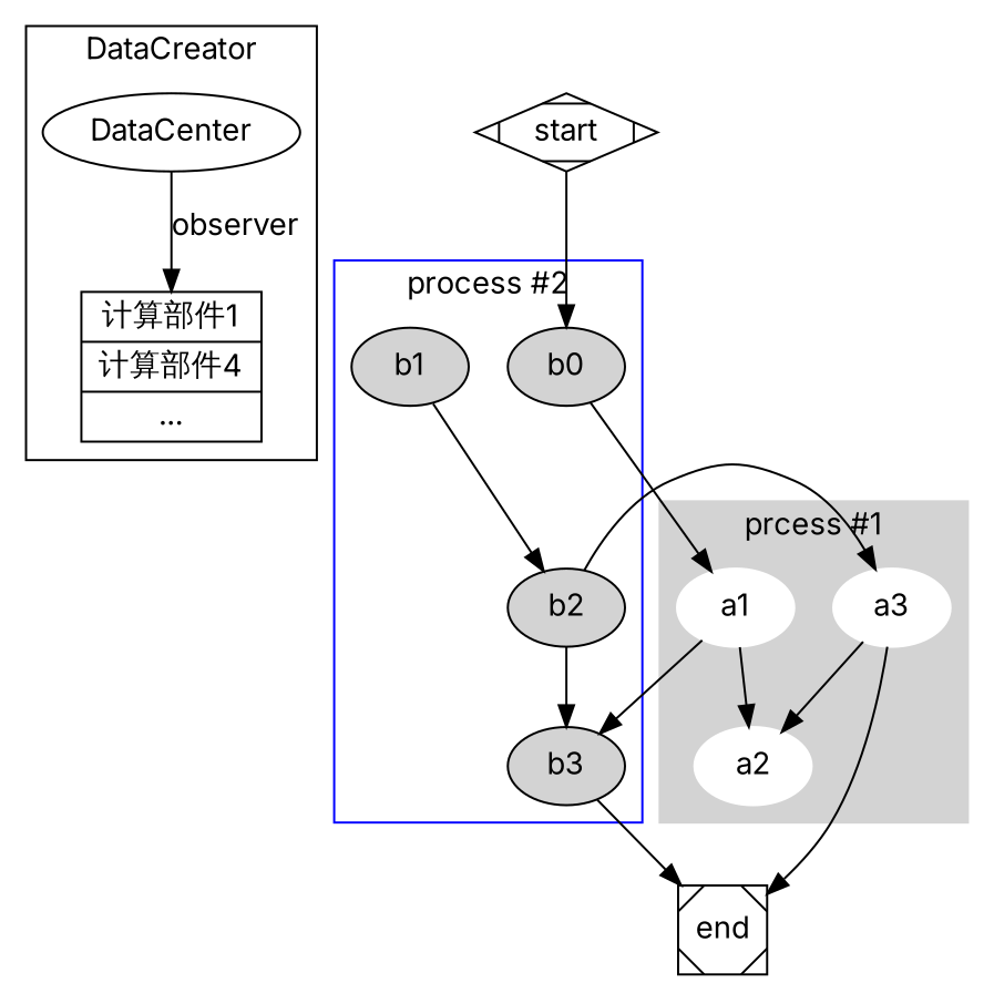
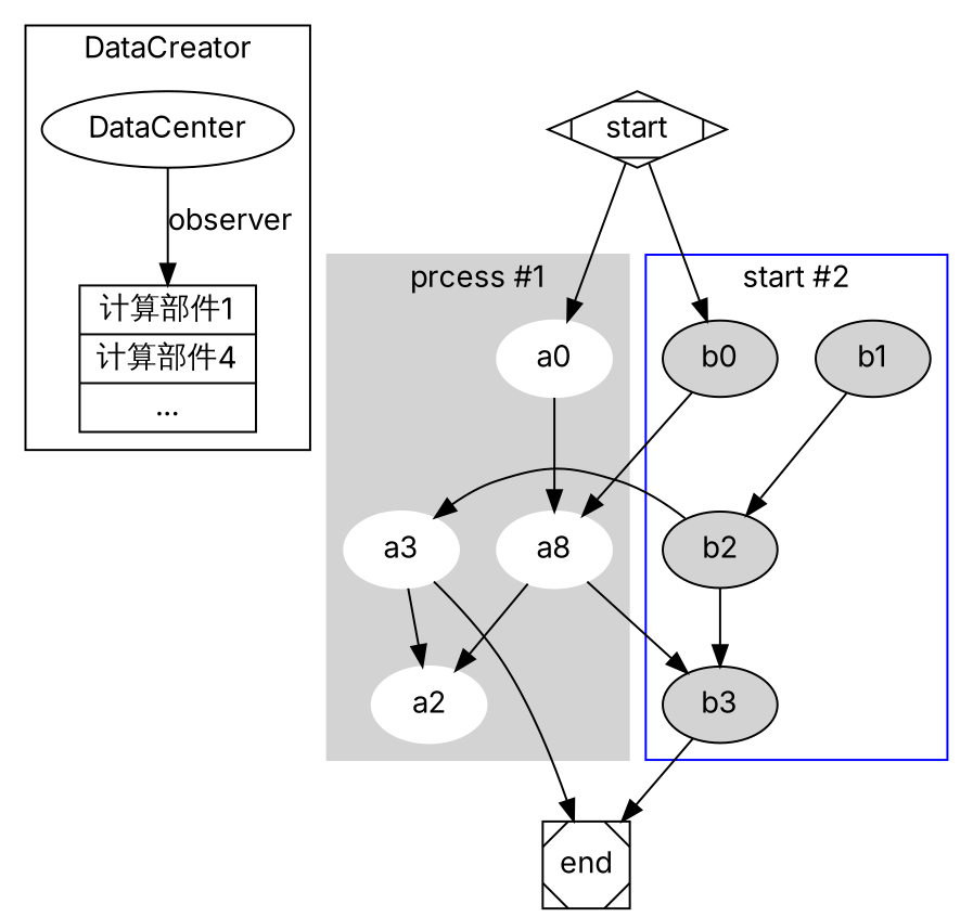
  digraph {
    fontname=Inter
    node [fontname=Inter style=filled]
    edge [fontname=Inter]
    n1 [label="{ 计算部件1 | 计算部件4| ...}" shape=record style=""]
    DataCenter [style=""]
-   a1 [color=white]
+   a0 [color=white]
+   a1 [color=white label=a8]
    a2 [color=white]
    a3 [color=white]
    b0
    b1
    b2
    b3
    end [shape=Msquare style=""]
    start [shape=Mdiamond style=""]
    subgraph cluster_1 {
      label=DataCreator
      n1
      DataCenter
    }
    subgraph cluster_2 {
      color=lightgrey
      label="prcess #1"
      style=filled
+     a0
      a1
      a2
      a3
    }
    subgraph cluster_3 {
      color=blue
-     label="process #2"
+     label="start #2"
      b0
      b1
      b2
      b3
    }
    DataCenter -> n1 [label=observer]
+   a0 -> a1
    a1 -> a2
    a1 -> b3
    a3 -> a2
    a3 -> end
    b0 -> a1
    b1 -> b2
    b2 -> a3
    b2 -> b3
    b3 -> end
+   start -> a0
    start -> b0
  }
